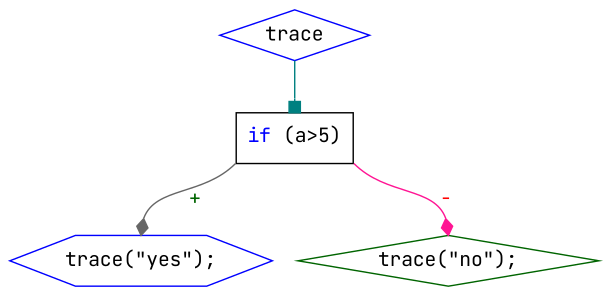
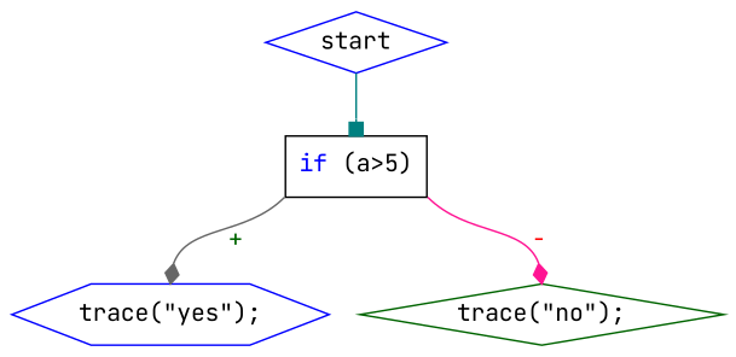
  digraph {
    fontname="JetBrains Mono"
    node [fontname="JetBrains Mono" shape=diamond color=blue]
    edge [arrowhead=diamond fontname="JetBrains Mono" headport=n]
    n1 [label=<<FONT color="blue">if</FONT> (a&gt;5)> shape=box color=""]
-   start [label=trace]
+   start
    n3 [label="trace(\"yes\");" shape=hexagon]
    n4 [color=darkgreen label="trace(\"no\");"]
    n1 -> n3 [color=gray40 fontcolor=darkgreen label="+" tailport=sw]
    n1 -> n4 [color=deeppink fontcolor=red label="-" tailport=se]
    start -> n1 [arrowhead=box color=teal tailport=s]
  }
